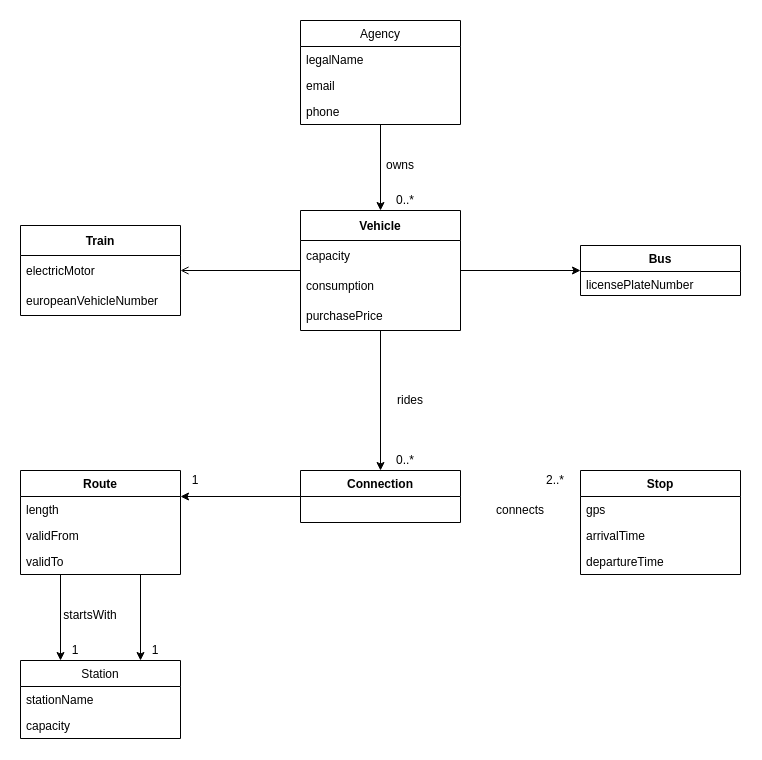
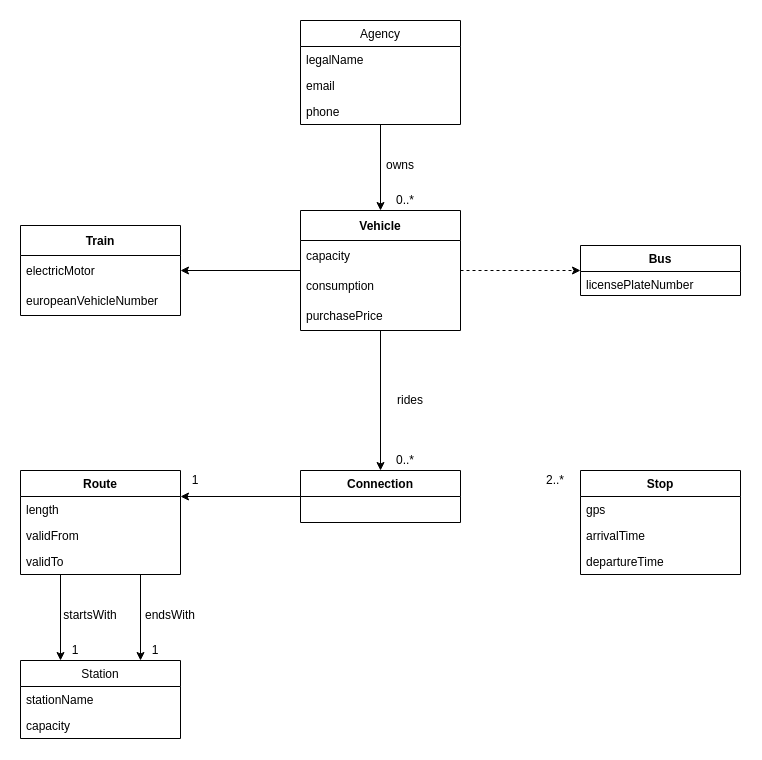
  <mxCell id="0" />
  <mxCell id="1" parent="0" />
  <mxCell id="2" value="Vehicle" style="swimlane;fontStyle=1;childLayout=stackLayout;horizontal=1;startSize=30;horizontalStack=0;resizeParent=1;resizeParentMax=0;resizeLast=0;collapsible=1;marginBottom=0;" parent="1" vertex="1"><mxGeometry x="300" y="210" width="160" height="120" as="geometry" /></mxCell>
  <mxCell id="3" value="capacity" style="text;strokeColor=none;fillColor=none;align=left;verticalAlign=middle;spacingLeft=4;spacingRight=4;overflow=hidden;points=[[0,0.5],[1,0.5]];portConstraint=eastwest;rotatable=0;" parent="2" vertex="1"><mxGeometry y="30" width="160" height="30" as="geometry" /></mxCell>
  <mxCell id="4" value="consumption" style="text;strokeColor=none;fillColor=none;align=left;verticalAlign=middle;spacingLeft=4;spacingRight=4;overflow=hidden;points=[[0,0.5],[1,0.5]];portConstraint=eastwest;rotatable=0;" parent="2" vertex="1"><mxGeometry y="60" width="160" height="30" as="geometry" /></mxCell>
  <mxCell id="5" value="purchasePrice" style="text;strokeColor=none;fillColor=none;align=left;verticalAlign=middle;spacingLeft=4;spacingRight=4;overflow=hidden;points=[[0,0.5],[1,0.5]];portConstraint=eastwest;rotatable=0;" parent="2" vertex="1"><mxGeometry y="90" width="160" height="30" as="geometry" /></mxCell>
  <mxCell id="6" value="Train" style="swimlane;fontStyle=1;childLayout=stackLayout;horizontal=1;startSize=30;horizontalStack=0;resizeParent=1;resizeParentMax=0;resizeLast=0;collapsible=1;marginBottom=0;" parent="1" vertex="1"><mxGeometry x="20" y="225" width="160" height="90" as="geometry" /></mxCell>
  <mxCell id="7" value="electricMotor" style="text;strokeColor=none;fillColor=none;align=left;verticalAlign=middle;spacingLeft=4;spacingRight=4;overflow=hidden;points=[[0,0.5],[1,0.5]];portConstraint=eastwest;rotatable=0;" parent="6" vertex="1"><mxGeometry y="30" width="160" height="30" as="geometry" /></mxCell>
  <mxCell id="8" value="europeanVehicleNumber" style="text;strokeColor=none;fillColor=none;align=left;verticalAlign=middle;spacingLeft=4;spacingRight=4;overflow=hidden;points=[[0,0.5],[1,0.5]];portConstraint=eastwest;rotatable=0;" parent="6" vertex="1"><mxGeometry y="60" width="160" height="30" as="geometry" /></mxCell>
  <mxCell id="9" value="Bus" style="swimlane;fontStyle=1;childLayout=stackLayout;horizontal=1;startSize=26;fillColor=none;horizontalStack=0;resizeParent=1;resizeParentMax=0;resizeLast=0;collapsible=1;marginBottom=0;" parent="1" vertex="1"><mxGeometry x="580" y="245" width="160" height="50" as="geometry" /></mxCell>
  <mxCell id="10" value="licensePlateNumber" style="text;strokeColor=none;fillColor=none;align=left;verticalAlign=top;spacingLeft=4;spacingRight=4;overflow=hidden;rotatable=0;points=[[0,0.5],[1,0.5]];portConstraint=eastwest;" parent="9" vertex="1"><mxGeometry y="26" width="160" height="24" as="geometry" /></mxCell>
  <mxCell id="11" value="Connection" style="swimlane;fontStyle=1;childLayout=stackLayout;horizontal=1;startSize=26;fillColor=none;horizontalStack=0;resizeParent=1;resizeParentMax=0;resizeLast=0;collapsible=1;marginBottom=0;" parent="1" vertex="1"><mxGeometry x="300" y="470" width="160" height="52" as="geometry" /></mxCell>
  <mxCell id="12" value="Route" style="swimlane;fontStyle=1;childLayout=stackLayout;horizontal=1;startSize=26;fillColor=none;horizontalStack=0;resizeParent=1;resizeParentMax=0;resizeLast=0;collapsible=1;marginBottom=0;" parent="1" vertex="1"><mxGeometry x="20" y="470" width="160" height="104" as="geometry" /></mxCell>
  <mxCell id="13" value="length" style="text;strokeColor=none;fillColor=none;align=left;verticalAlign=top;spacingLeft=4;spacingRight=4;overflow=hidden;rotatable=0;points=[[0,0.5],[1,0.5]];portConstraint=eastwest;" parent="12" vertex="1"><mxGeometry y="26" width="160" height="26" as="geometry" /></mxCell>
  <mxCell id="14" value="validFrom" style="text;strokeColor=none;fillColor=none;align=left;verticalAlign=top;spacingLeft=4;spacingRight=4;overflow=hidden;rotatable=0;points=[[0,0.5],[1,0.5]];portConstraint=eastwest;" parent="12" vertex="1"><mxGeometry y="52" width="160" height="26" as="geometry" /></mxCell>
  <mxCell id="15" value="validTo" style="text;strokeColor=none;fillColor=none;align=left;verticalAlign=top;spacingLeft=4;spacingRight=4;overflow=hidden;rotatable=0;points=[[0,0.5],[1,0.5]];portConstraint=eastwest;" parent="12" vertex="1"><mxGeometry y="78" width="160" height="26" as="geometry" /></mxCell>
  <mxCell id="16" value="Stop" style="swimlane;fontStyle=1;childLayout=stackLayout;horizontal=1;startSize=26;fillColor=none;horizontalStack=0;resizeParent=1;resizeParentMax=0;resizeLast=0;collapsible=1;marginBottom=0;" parent="1" vertex="1"><mxGeometry x="580" y="470" width="160" height="104" as="geometry" /></mxCell>
  <mxCell id="17" value="gps" style="text;strokeColor=none;fillColor=none;align=left;verticalAlign=top;spacingLeft=4;spacingRight=4;overflow=hidden;rotatable=0;points=[[0,0.5],[1,0.5]];portConstraint=eastwest;" parent="16" vertex="1"><mxGeometry y="26" width="160" height="26" as="geometry" /></mxCell>
  <mxCell id="18" value="arrivalTime" style="text;strokeColor=none;fillColor=none;align=left;verticalAlign=top;spacingLeft=4;spacingRight=4;overflow=hidden;rotatable=0;points=[[0,0.5],[1,0.5]];portConstraint=eastwest;" parent="16" vertex="1"><mxGeometry y="52" width="160" height="26" as="geometry" /></mxCell>
  <mxCell id="19" value="departureTime" style="text;strokeColor=none;fillColor=none;align=left;verticalAlign=top;spacingLeft=4;spacingRight=4;overflow=hidden;rotatable=0;points=[[0,0.5],[1,0.5]];portConstraint=eastwest;" parent="16" vertex="1"><mxGeometry y="78" width="160" height="26" as="geometry" /></mxCell>
  <mxCell id="20" value="rides" style="text;html=1;strokeColor=none;fillColor=none;align=center;verticalAlign=middle;whiteSpace=wrap;rounded=0;" parent="1" vertex="1"><mxGeometry x="380" y="380" width="60" height="40" as="geometry" /></mxCell>
  <mxCell id="21" value="0..*" style="text;html=1;strokeColor=none;fillColor=none;align=center;verticalAlign=middle;whiteSpace=wrap;rounded=0;" parent="1" vertex="1"><mxGeometry x="390" y="450" width="30" height="20" as="geometry" /></mxCell>
  <mxCell id="22" value="1" style="text;html=1;strokeColor=none;fillColor=none;align=center;verticalAlign=middle;whiteSpace=wrap;rounded=0;" parent="1" vertex="1"><mxGeometry x="180" y="470" width="30" height="20" as="geometry" /></mxCell>
  <mxCell id="23" value="2..*" style="text;html=1;strokeColor=none;fillColor=none;align=center;verticalAlign=middle;whiteSpace=wrap;rounded=0;" parent="1" vertex="1"><mxGeometry x="540" y="470" width="30" height="20" as="geometry" /></mxCell>
- <mxCell id="24" value="connects" style="text;html=1;strokeColor=none;fillColor=none;align=center;verticalAlign=middle;whiteSpace=wrap;rounded=0;" parent="1" vertex="1"><mxGeometry x="480" y="500" width="80" height="20" as="geometry" /></mxCell>
- <mxCell id="25" value="" style="endArrow=open;html=1;rounded=0;entryX=1;entryY=0.5;entryDx=0;entryDy=0;" parent="1" source="2" target="7" edge="1"><mxGeometry width="50" height="50" relative="1" as="geometry"><mxPoint x="230" y="220" as="sourcePoint" /><mxPoint x="230" y="170" as="targetPoint" /></mxGeometry></mxCell>
+ <mxCell id="25" value="" style="endArrow=classic;html=1;rounded=0;entryX=1;entryY=0.5;entryDx=0;entryDy=0;" parent="1" source="2" target="7" edge="1"><mxGeometry width="50" height="50" relative="1" as="geometry"><mxPoint x="230" y="220" as="sourcePoint" /><mxPoint x="230" y="170" as="targetPoint" /></mxGeometry></mxCell>
  <mxCell id="26" value="" style="endArrow=classic;html=1;rounded=0;" parent="1" target="11" edge="1" source="5"><mxGeometry width="50" height="50" relative="1" as="geometry"><mxPoint x="570" y="380" as="sourcePoint" /><mxPoint x="510" y="380" as="targetPoint" /></mxGeometry></mxCell>
  <mxCell id="27" value="" style="endArrow=classic;html=1;rounded=0;entryX=1;entryY=0.25;entryDx=0;entryDy=0;exitX=0;exitY=0.5;exitDx=0;exitDy=0;" parent="1" target="12" edge="1" source="11"><mxGeometry width="50" height="50" relative="1" as="geometry"><mxPoint x="330" y="519" as="sourcePoint" /><mxPoint x="604" y="540" as="targetPoint" /></mxGeometry></mxCell>
- <mxCell id="28" value="" style="endArrow=classic;html=1;rounded=0;entryX=0;entryY=0.5;entryDx=0;entryDy=0;" parent="1" source="2" target="9" edge="1"><mxGeometry width="50" height="50" relative="1" as="geometry"><mxPoint x="510" y="260" as="sourcePoint" /><mxPoint x="500" y="210" as="targetPoint" /></mxGeometry></mxCell>
+ <mxCell id="28" value="" style="endArrow=classic;html=1;rounded=0;entryX=0;entryY=0.5;entryDx=0;entryDy=0;dashed=1;" parent="1" source="2" target="9" edge="1"><mxGeometry width="50" height="50" relative="1" as="geometry"><mxPoint x="510" y="260" as="sourcePoint" /><mxPoint x="500" y="210" as="targetPoint" /></mxGeometry></mxCell>
  <mxCell id="29" value="Station" style="swimlane;fontStyle=0;childLayout=stackLayout;horizontal=1;startSize=26;fillColor=none;horizontalStack=0;resizeParent=1;resizeParentMax=0;resizeLast=0;collapsible=1;marginBottom=0;" parent="1" vertex="1"><mxGeometry x="20" y="660" width="160" height="78" as="geometry" /></mxCell>
  <mxCell id="30" value="stationName" style="text;strokeColor=none;fillColor=none;align=left;verticalAlign=top;spacingLeft=4;spacingRight=4;overflow=hidden;rotatable=0;points=[[0,0.5],[1,0.5]];portConstraint=eastwest;" parent="29" vertex="1"><mxGeometry y="26" width="160" height="26" as="geometry" /></mxCell>
  <mxCell id="31" value="capacity" style="text;strokeColor=none;fillColor=none;align=left;verticalAlign=top;spacingLeft=4;spacingRight=4;overflow=hidden;rotatable=0;points=[[0,0.5],[1,0.5]];portConstraint=eastwest;" parent="29" vertex="1"><mxGeometry y="52" width="160" height="26" as="geometry" /></mxCell>
  <mxCell id="32" value="Agency" style="swimlane;fontStyle=0;childLayout=stackLayout;horizontal=1;startSize=26;fillColor=none;horizontalStack=0;resizeParent=1;resizeParentMax=0;resizeLast=0;collapsible=1;marginBottom=0;" parent="1" vertex="1"><mxGeometry x="300" y="20" width="160" height="104" as="geometry" /></mxCell>
  <mxCell id="33" value="legalName" style="text;strokeColor=none;fillColor=none;align=left;verticalAlign=top;spacingLeft=4;spacingRight=4;overflow=hidden;rotatable=0;points=[[0,0.5],[1,0.5]];portConstraint=eastwest;" parent="32" vertex="1"><mxGeometry y="26" width="160" height="26" as="geometry" /></mxCell>
  <mxCell id="34" value="email" style="text;strokeColor=none;fillColor=none;align=left;verticalAlign=top;spacingLeft=4;spacingRight=4;overflow=hidden;rotatable=0;points=[[0,0.5],[1,0.5]];portConstraint=eastwest;" parent="32" vertex="1"><mxGeometry y="52" width="160" height="26" as="geometry" /></mxCell>
  <mxCell id="35" value="phone" style="text;strokeColor=none;fillColor=none;align=left;verticalAlign=top;spacingLeft=4;spacingRight=4;overflow=hidden;rotatable=0;points=[[0,0.5],[1,0.5]];portConstraint=eastwest;" parent="32" vertex="1"><mxGeometry y="78" width="160" height="26" as="geometry" /></mxCell>
  <mxCell id="36" value="" style="endArrow=classic;html=1;rounded=0;entryX=0.5;entryY=0;entryDx=0;entryDy=0;" parent="1" source="35" target="2" edge="1"><mxGeometry width="50" height="50" relative="1" as="geometry"><mxPoint x="190" y="180" as="sourcePoint" /><mxPoint x="220" y="230" as="targetPoint" /></mxGeometry></mxCell>
  <mxCell id="37" value="" style="endArrow=classic;html=1;rounded=0;entryX=0.25;entryY=0;entryDx=0;entryDy=0;exitX=0.25;exitY=1;exitDx=0;exitDy=0;" parent="1" source="12" target="29" edge="1"><mxGeometry width="50" height="50" relative="1" as="geometry"><mxPoint x="10" y="590" as="sourcePoint" /><mxPoint x="10" y="630" as="targetPoint" /></mxGeometry></mxCell>
  <mxCell id="38" value="" style="endArrow=classic;html=1;rounded=0;exitX=0.75;exitY=1;exitDx=0;exitDy=0;entryX=0.75;entryY=0;entryDx=0;entryDy=0;" parent="1" source="12" target="29" edge="1"><mxGeometry width="50" height="50" relative="1" as="geometry"><mxPoint x="240" y="580" as="sourcePoint" /><mxPoint x="150" y="640" as="targetPoint" /></mxGeometry></mxCell>
  <mxCell id="39" value="startsWith" style="text;html=1;strokeColor=none;fillColor=none;align=center;verticalAlign=middle;whiteSpace=wrap;rounded=0;" parent="1" vertex="1"><mxGeometry x="60" y="600" width="60" height="30" as="geometry" /></mxCell>
+ <mxCell id="40" value="endsWith" style="text;html=1;strokeColor=none;fillColor=none;align=center;verticalAlign=middle;whiteSpace=wrap;rounded=0;" parent="1" vertex="1"><mxGeometry x="140" y="600" width="60" height="30" as="geometry" /></mxCell>
  <mxCell id="41" value="owns" style="text;html=1;strokeColor=none;fillColor=none;align=center;verticalAlign=middle;whiteSpace=wrap;rounded=0;" parent="1" vertex="1"><mxGeometry x="380" y="150" width="40" height="30" as="geometry" /></mxCell>
  <mxCell id="42" value="0..*" style="text;html=1;strokeColor=none;fillColor=none;align=center;verticalAlign=middle;whiteSpace=wrap;rounded=0;" vertex="1" parent="1"><mxGeometry x="390" y="190" width="30" height="20" as="geometry" /></mxCell>
  <mxCell id="43" value="1" style="text;html=1;strokeColor=none;fillColor=none;align=center;verticalAlign=middle;whiteSpace=wrap;rounded=0;" vertex="1" parent="1"><mxGeometry x="60" y="640" width="30" height="20" as="geometry" /></mxCell>
  <mxCell id="44" value="1" style="text;html=1;strokeColor=none;fillColor=none;align=center;verticalAlign=middle;whiteSpace=wrap;rounded=0;" vertex="1" parent="1"><mxGeometry x="140" y="640" width="30" height="20" as="geometry" /></mxCell>
